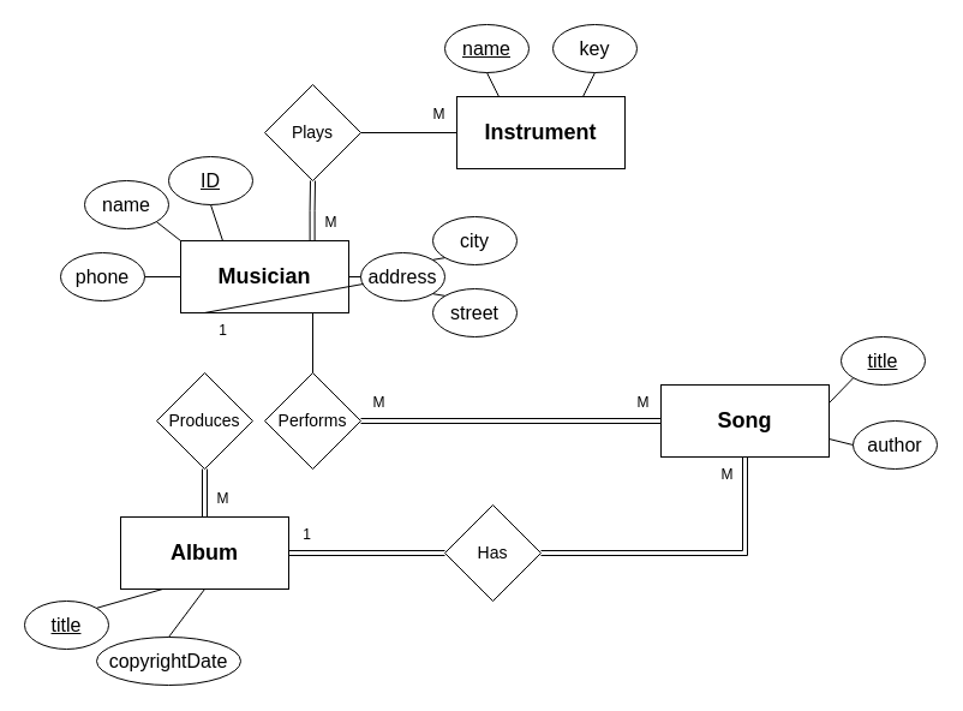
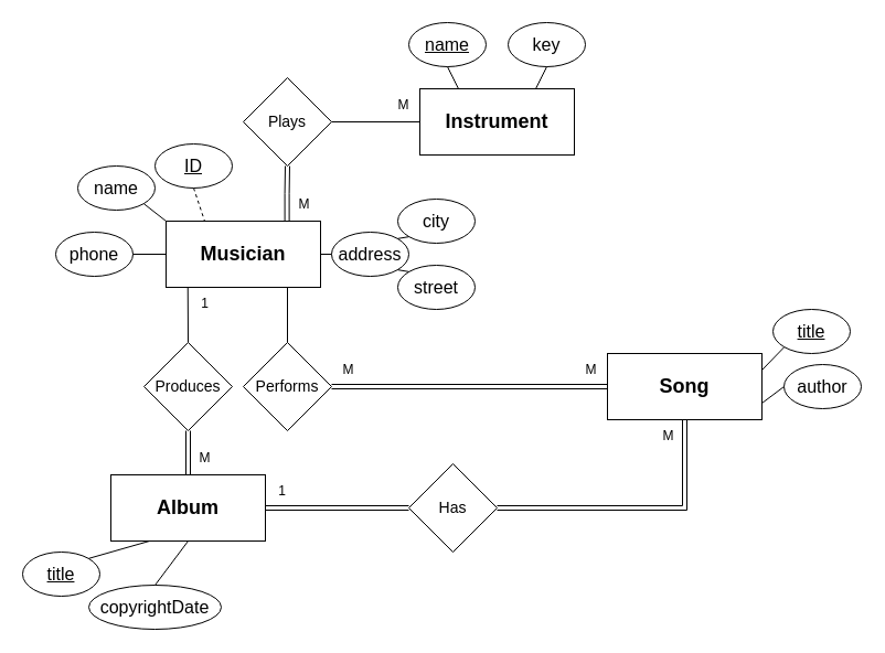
  <mxCell id="0" />
  <mxCell id="1" parent="0" />
  <mxCell id="2" style="edgeStyle=orthogonalEdgeStyle;rounded=0;orthogonalLoop=1;jettySize=auto;html=1;exitX=0.783;exitY=0.011;exitDx=0;exitDy=0;entryX=0.5;entryY=1;entryDx=0;entryDy=0;exitPerimeter=0;endArrow=none;endFill=0;strokeWidth=1;jumpStyle=none;shape=link;" parent="1" source="3" target="31" edge="1"><mxGeometry relative="1" as="geometry"><Array as="points"><mxPoint x="260" y="175" /><mxPoint x="260" y="175" /></Array></mxGeometry></mxCell>
  <mxCell id="3" value="Musician" style="rounded=0;whiteSpace=wrap;html=1;fontSize=18;fontStyle=1" parent="1" vertex="1"><mxGeometry x="150" y="200" width="140" height="60" as="geometry" /></mxCell>
  <mxCell id="4" value="Instrument" style="rounded=0;whiteSpace=wrap;html=1;fontSize=18;fontStyle=1" parent="1" vertex="1"><mxGeometry x="380" y="80" width="140" height="60" as="geometry" /></mxCell>
  <mxCell id="5" value="Album" style="rounded=0;whiteSpace=wrap;html=1;fontSize=18;fontStyle=1" parent="1" vertex="1"><mxGeometry x="100" y="430" width="140" height="60" as="geometry" /></mxCell>
  <mxCell id="6" value="Song" style="rounded=0;whiteSpace=wrap;html=1;fontSize=18;fontStyle=1" parent="1" vertex="1"><mxGeometry x="550" y="320" width="140" height="60" as="geometry" /></mxCell>
  <mxCell id="7" value="ID" style="ellipse;whiteSpace=wrap;html=1;fontSize=16;fontStyle=4" parent="1" vertex="1"><mxGeometry x="140" y="130" width="70" height="40" as="geometry" /></mxCell>
  <mxCell id="8" value="name" style="ellipse;whiteSpace=wrap;html=1;fontSize=16;fontStyle=0" parent="1" vertex="1"><mxGeometry x="70" y="150" width="70" height="40" as="geometry" /></mxCell>
  <mxCell id="9" value="address" style="ellipse;whiteSpace=wrap;html=1;fontSize=16;fontStyle=0" parent="1" vertex="1"><mxGeometry x="300" y="210" width="70" height="40" as="geometry" /></mxCell>
  <mxCell id="10" value="street" style="ellipse;whiteSpace=wrap;html=1;fontSize=16;fontStyle=0" parent="1" vertex="1"><mxGeometry x="360" y="240" width="70" height="40" as="geometry" /></mxCell>
  <mxCell id="11" value="city" style="ellipse;whiteSpace=wrap;html=1;fontSize=16;fontStyle=0" parent="1" vertex="1"><mxGeometry x="360" y="180" width="70" height="40" as="geometry" /></mxCell>
  <mxCell id="12" value="" style="endArrow=none;html=1;rounded=0;exitX=0;exitY=1;exitDx=0;exitDy=0;entryX=1;entryY=0;entryDx=0;entryDy=0;" parent="1" source="11" target="9" edge="1"><mxGeometry width="50" height="50" relative="1" as="geometry"><mxPoint x="320" y="400" as="sourcePoint" /><mxPoint x="370" y="350" as="targetPoint" /></mxGeometry></mxCell>
  <mxCell id="13" value="" style="endArrow=none;html=1;rounded=0;exitX=0;exitY=0;exitDx=0;exitDy=0;entryX=1;entryY=1;entryDx=0;entryDy=0;" parent="1" source="10" target="9" edge="1"><mxGeometry width="50" height="50" relative="1" as="geometry"><mxPoint x="45" y="420" as="sourcePoint" /><mxPoint x="75" y="410" as="targetPoint" /></mxGeometry></mxCell>
  <mxCell id="14" value="" style="endArrow=none;html=1;rounded=0;exitX=1;exitY=1;exitDx=0;exitDy=0;entryX=0;entryY=0;entryDx=0;entryDy=0;" parent="1" source="8" target="3" edge="1"><mxGeometry width="50" height="50" relative="1" as="geometry"><mxPoint x="180" y="286" as="sourcePoint" /><mxPoint x="195" y="270" as="targetPoint" /></mxGeometry></mxCell>
- <mxCell id="15" value="" style="endArrow=none;html=1;rounded=0;exitX=0.5;exitY=1;exitDx=0;exitDy=0;entryX=0.25;entryY=0;entryDx=0;entryDy=0;" parent="1" source="7" target="3" edge="1"><mxGeometry width="50" height="50" relative="1" as="geometry"><mxPoint x="140" y="194" as="sourcePoint" /><mxPoint x="160" y="210" as="targetPoint" /></mxGeometry></mxCell>
+ <mxCell id="15" value="" style="endArrow=none;html=1;rounded=0;exitX=0.5;exitY=1;exitDx=0;exitDy=0;entryX=0.25;entryY=0;entryDx=0;entryDy=0;dashed=1;" parent="1" source="7" target="3" edge="1"><mxGeometry width="50" height="50" relative="1" as="geometry"><mxPoint x="140" y="194" as="sourcePoint" /><mxPoint x="160" y="210" as="targetPoint" /></mxGeometry></mxCell>
  <mxCell id="16" value="name" style="ellipse;whiteSpace=wrap;html=1;fontSize=16;fontStyle=4" parent="1" vertex="1"><mxGeometry x="370" y="20" width="70" height="40" as="geometry" /></mxCell>
  <mxCell id="17" value="key" style="ellipse;whiteSpace=wrap;html=1;fontSize=16;fontStyle=0" parent="1" vertex="1"><mxGeometry x="460" y="20" width="70" height="40" as="geometry" /></mxCell>
  <mxCell id="18" value="" style="endArrow=none;html=1;rounded=0;exitX=0.5;exitY=1;exitDx=0;exitDy=0;entryX=0.25;entryY=0;entryDx=0;entryDy=0;" parent="1" source="16" target="4" edge="1"><mxGeometry width="50" height="50" relative="1" as="geometry"><mxPoint x="185" y="170" as="sourcePoint" /><mxPoint x="195" y="200" as="targetPoint" /></mxGeometry></mxCell>
  <mxCell id="19" value="" style="endArrow=none;html=1;rounded=0;exitX=0.5;exitY=1;exitDx=0;exitDy=0;entryX=0.75;entryY=0;entryDx=0;entryDy=0;" parent="1" source="17" target="4" edge="1"><mxGeometry width="50" height="50" relative="1" as="geometry"><mxPoint x="425" y="70" as="sourcePoint" /><mxPoint x="425" y="90" as="targetPoint" /></mxGeometry></mxCell>
  <mxCell id="20" value="title" style="ellipse;whiteSpace=wrap;html=1;fontSize=16;fontStyle=4" parent="1" vertex="1"><mxGeometry x="20" y="500" width="70" height="40" as="geometry" /></mxCell>
  <mxCell id="21" value="copyrightDate" style="ellipse;whiteSpace=wrap;html=1;fontSize=16;fontStyle=0" parent="1" vertex="1"><mxGeometry x="80" y="530" width="120" height="40" as="geometry" /></mxCell>
  <mxCell id="22" value="" style="endArrow=none;html=1;rounded=0;exitX=1;exitY=0;exitDx=0;exitDy=0;entryX=0.25;entryY=1;entryDx=0;entryDy=0;" parent="1" source="20" target="5" edge="1"><mxGeometry width="50" height="50" relative="1" as="geometry"><mxPoint x="25" y="300" as="sourcePoint" /><mxPoint x="15" y="320" as="targetPoint" /></mxGeometry></mxCell>
  <mxCell id="23" value="" style="endArrow=none;html=1;rounded=0;exitX=0.5;exitY=0;exitDx=0;exitDy=0;entryX=0.5;entryY=1;entryDx=0;entryDy=0;" parent="1" source="21" target="5" edge="1"><mxGeometry width="50" height="50" relative="1" as="geometry"><mxPoint x="145" y="420" as="sourcePoint" /><mxPoint x="145" y="440" as="targetPoint" /></mxGeometry></mxCell>
  <mxCell id="24" value="title" style="ellipse;whiteSpace=wrap;html=1;fontSize=16;fontStyle=4" parent="1" vertex="1"><mxGeometry x="700" y="280" width="70" height="40" as="geometry" /></mxCell>
- <mxCell id="25" value="author" style="ellipse;whiteSpace=wrap;html=1;fontSize=16;fontStyle=0" parent="1" vertex="1"><mxGeometry x="710" y="350" width="70" height="40" as="geometry" /></mxCell>
+ <mxCell id="25" value="author" style="ellipse;whiteSpace=wrap;html=1;fontSize=16;fontStyle=0" parent="1" vertex="1"><mxGeometry x="710" y="330" width="70" height="40" as="geometry" /></mxCell>
  <mxCell id="26" value="" style="endArrow=none;html=1;rounded=0;exitX=1;exitY=0.25;exitDx=0;exitDy=0;entryX=0;entryY=1;entryDx=0;entryDy=0;" parent="1" source="6" target="24" edge="1"><mxGeometry width="50" height="50" relative="1" as="geometry"><mxPoint x="335" y="240" as="sourcePoint" /><mxPoint x="345" y="270" as="targetPoint" /></mxGeometry></mxCell>
  <mxCell id="27" value="" style="endArrow=none;html=1;rounded=0;exitX=1;exitY=0.75;exitDx=0;exitDy=0;entryX=0;entryY=0.5;entryDx=0;entryDy=0;" parent="1" source="6" target="25" edge="1"><mxGeometry width="50" height="50" relative="1" as="geometry"><mxPoint x="585" y="450" as="sourcePoint" /><mxPoint x="585" y="470" as="targetPoint" /></mxGeometry></mxCell>
  <mxCell id="28" value="phone" style="ellipse;whiteSpace=wrap;html=1;fontSize=16;fontStyle=0" parent="1" vertex="1"><mxGeometry x="50" y="210" width="70" height="40" as="geometry" /></mxCell>
  <mxCell id="29" value="" style="endArrow=none;html=1;rounded=0;exitX=1;exitY=0.5;exitDx=0;exitDy=0;entryX=0;entryY=0.5;entryDx=0;entryDy=0;" parent="1" source="28" target="3" edge="1"><mxGeometry width="50" height="50" relative="1" as="geometry"><mxPoint x="180" y="286" as="sourcePoint" /><mxPoint x="195" y="270" as="targetPoint" /></mxGeometry></mxCell>
  <mxCell id="30" style="edgeStyle=orthogonalEdgeStyle;rounded=0;orthogonalLoop=1;jettySize=auto;html=1;entryX=0;entryY=0.5;entryDx=0;entryDy=0;endArrow=none;endFill=0;" parent="1" source="31" target="4" edge="1"><mxGeometry relative="1" as="geometry" /></mxCell>
  <mxCell id="31" value="Plays" style="rhombus;whiteSpace=wrap;html=1;strokeWidth=1;fontSize=14;fontStyle=0" parent="1" vertex="1"><mxGeometry x="220" y="70" width="80" height="80" as="geometry" /></mxCell>
  <mxCell id="32" value="Performs" style="rhombus;whiteSpace=wrap;html=1;strokeWidth=1;fontSize=14;fontStyle=0" parent="1" vertex="1"><mxGeometry x="220" y="310" width="80" height="80" as="geometry" /></mxCell>
  <mxCell id="33" value="" style="endArrow=none;html=1;rounded=0;entryX=0.5;entryY=0;entryDx=0;entryDy=0;" parent="1" target="32" edge="1"><mxGeometry width="50" height="50" relative="1" as="geometry"><mxPoint x="260" y="260" as="sourcePoint" /><mxPoint x="460" y="320" as="targetPoint" /></mxGeometry></mxCell>
  <mxCell id="34" value="" style="endArrow=none;html=1;rounded=0;entryX=1;entryY=0.5;entryDx=0;entryDy=0;exitX=0;exitY=0.5;exitDx=0;exitDy=0;shape=link;" parent="1" source="6" target="32" edge="1"><mxGeometry width="50" height="50" relative="1" as="geometry"><mxPoint x="270" y="270" as="sourcePoint" /><mxPoint x="270" y="300" as="targetPoint" /></mxGeometry></mxCell>
  <mxCell id="35" value="" style="endArrow=none;html=1;rounded=0;exitX=0;exitY=0.5;exitDx=0;exitDy=0;" parent="1" source="9" edge="1"><mxGeometry width="50" height="50" relative="1" as="geometry"><mxPoint x="380" y="224" as="sourcePoint" /><mxPoint x="290" y="230" as="targetPoint" /></mxGeometry></mxCell>
  <mxCell id="36" value="Produces" style="rhombus;whiteSpace=wrap;html=1;strokeWidth=1;fontSize=14;fontStyle=0" parent="1" vertex="1"><mxGeometry x="130" y="310" width="80" height="80" as="geometry" /></mxCell>
- <mxCell id="37" value="" style="endArrow=none;html=1;rounded=0;exitX=0.141;exitY=1;exitDx=0;exitDy=0;exitPerimeter=0;" parent="1" source="3" target="9" edge="1"><mxGeometry width="50" height="50" relative="1" as="geometry"><mxPoint x="270" y="270" as="sourcePoint" /><mxPoint x="270" y="320" as="targetPoint" /></mxGeometry></mxCell>
+ <mxCell id="37" value="" style="endArrow=none;html=1;rounded=0;entryX=0.5;entryY=0;entryDx=0;entryDy=0;exitX=0.141;exitY=1;exitDx=0;exitDy=0;exitPerimeter=0;" parent="1" source="3" target="36" edge="1"><mxGeometry width="50" height="50" relative="1" as="geometry"><mxPoint x="270" y="270" as="sourcePoint" /><mxPoint x="270" y="320" as="targetPoint" /></mxGeometry></mxCell>
  <mxCell id="38" value="" style="endArrow=none;html=1;rounded=0;entryX=0.5;entryY=0;entryDx=0;entryDy=0;exitX=0.5;exitY=1;exitDx=0;exitDy=0;shape=link;" parent="1" source="36" target="5" edge="1"><mxGeometry width="50" height="50" relative="1" as="geometry"><mxPoint x="180" y="270" as="sourcePoint" /><mxPoint x="180" y="320" as="targetPoint" /></mxGeometry></mxCell>
  <mxCell id="39" value="M" style="text;html=1;align=center;verticalAlign=middle;resizable=0;points=[];autosize=1;strokeColor=none;fillColor=none;" parent="1" vertex="1"><mxGeometry x="260" y="170" width="30" height="30" as="geometry" /></mxCell>
  <mxCell id="40" value="M" style="text;html=1;align=center;verticalAlign=middle;resizable=0;points=[];autosize=1;strokeColor=none;fillColor=none;" parent="1" vertex="1"><mxGeometry x="350" y="80" width="30" height="30" as="geometry" /></mxCell>
  <mxCell id="41" value="Has" style="rhombus;whiteSpace=wrap;html=1;strokeWidth=1;fontSize=14;fontStyle=0" parent="1" vertex="1"><mxGeometry x="370" y="420" width="80" height="80" as="geometry" /></mxCell>
  <mxCell id="42" value="" style="endArrow=none;html=1;rounded=0;entryX=1;entryY=0.5;entryDx=0;entryDy=0;exitX=0;exitY=0.5;exitDx=0;exitDy=0;shape=link;" parent="1" source="41" target="5" edge="1"><mxGeometry width="50" height="50" relative="1" as="geometry"><mxPoint x="560" y="360" as="sourcePoint" /><mxPoint x="310" y="360" as="targetPoint" /></mxGeometry></mxCell>
  <mxCell id="43" value="" style="endArrow=none;html=1;rounded=0;entryX=1;entryY=0.5;entryDx=0;entryDy=0;exitX=0.5;exitY=1;exitDx=0;exitDy=0;shape=link;" parent="1" source="6" target="41" edge="1"><mxGeometry width="50" height="50" relative="1" as="geometry"><mxPoint x="380" y="470" as="sourcePoint" /><mxPoint x="250" y="470" as="targetPoint" /><Array as="points"><mxPoint x="620" y="460" /></Array></mxGeometry></mxCell>
  <mxCell id="44" value="M" style="text;html=1;align=center;verticalAlign=middle;resizable=0;points=[];autosize=1;strokeColor=none;fillColor=none;" parent="1" vertex="1"><mxGeometry x="590" y="380" width="30" height="30" as="geometry" /></mxCell>
  <mxCell id="45" value="1" style="text;html=1;align=center;verticalAlign=middle;resizable=0;points=[];autosize=1;strokeColor=none;fillColor=none;" parent="1" vertex="1"><mxGeometry x="240" y="430" width="30" height="30" as="geometry" /></mxCell>
  <mxCell id="46" value="M" style="text;html=1;align=center;verticalAlign=middle;resizable=0;points=[];autosize=1;strokeColor=none;fillColor=none;" parent="1" vertex="1"><mxGeometry x="300" y="320" width="30" height="30" as="geometry" /></mxCell>
  <mxCell id="47" value="M" style="text;html=1;align=center;verticalAlign=middle;resizable=0;points=[];autosize=1;strokeColor=none;fillColor=none;" parent="1" vertex="1"><mxGeometry x="520" y="320" width="30" height="30" as="geometry" /></mxCell>
  <mxCell id="48" value="1" style="text;html=1;align=center;verticalAlign=middle;resizable=0;points=[];autosize=1;strokeColor=none;fillColor=none;" parent="1" vertex="1"><mxGeometry x="170" y="260" width="30" height="30" as="geometry" /></mxCell>
  <mxCell id="49" value="M" style="text;html=1;align=center;verticalAlign=middle;resizable=0;points=[];autosize=1;strokeColor=none;fillColor=none;" parent="1" vertex="1"><mxGeometry x="170" y="400" width="30" height="30" as="geometry" /></mxCell>
